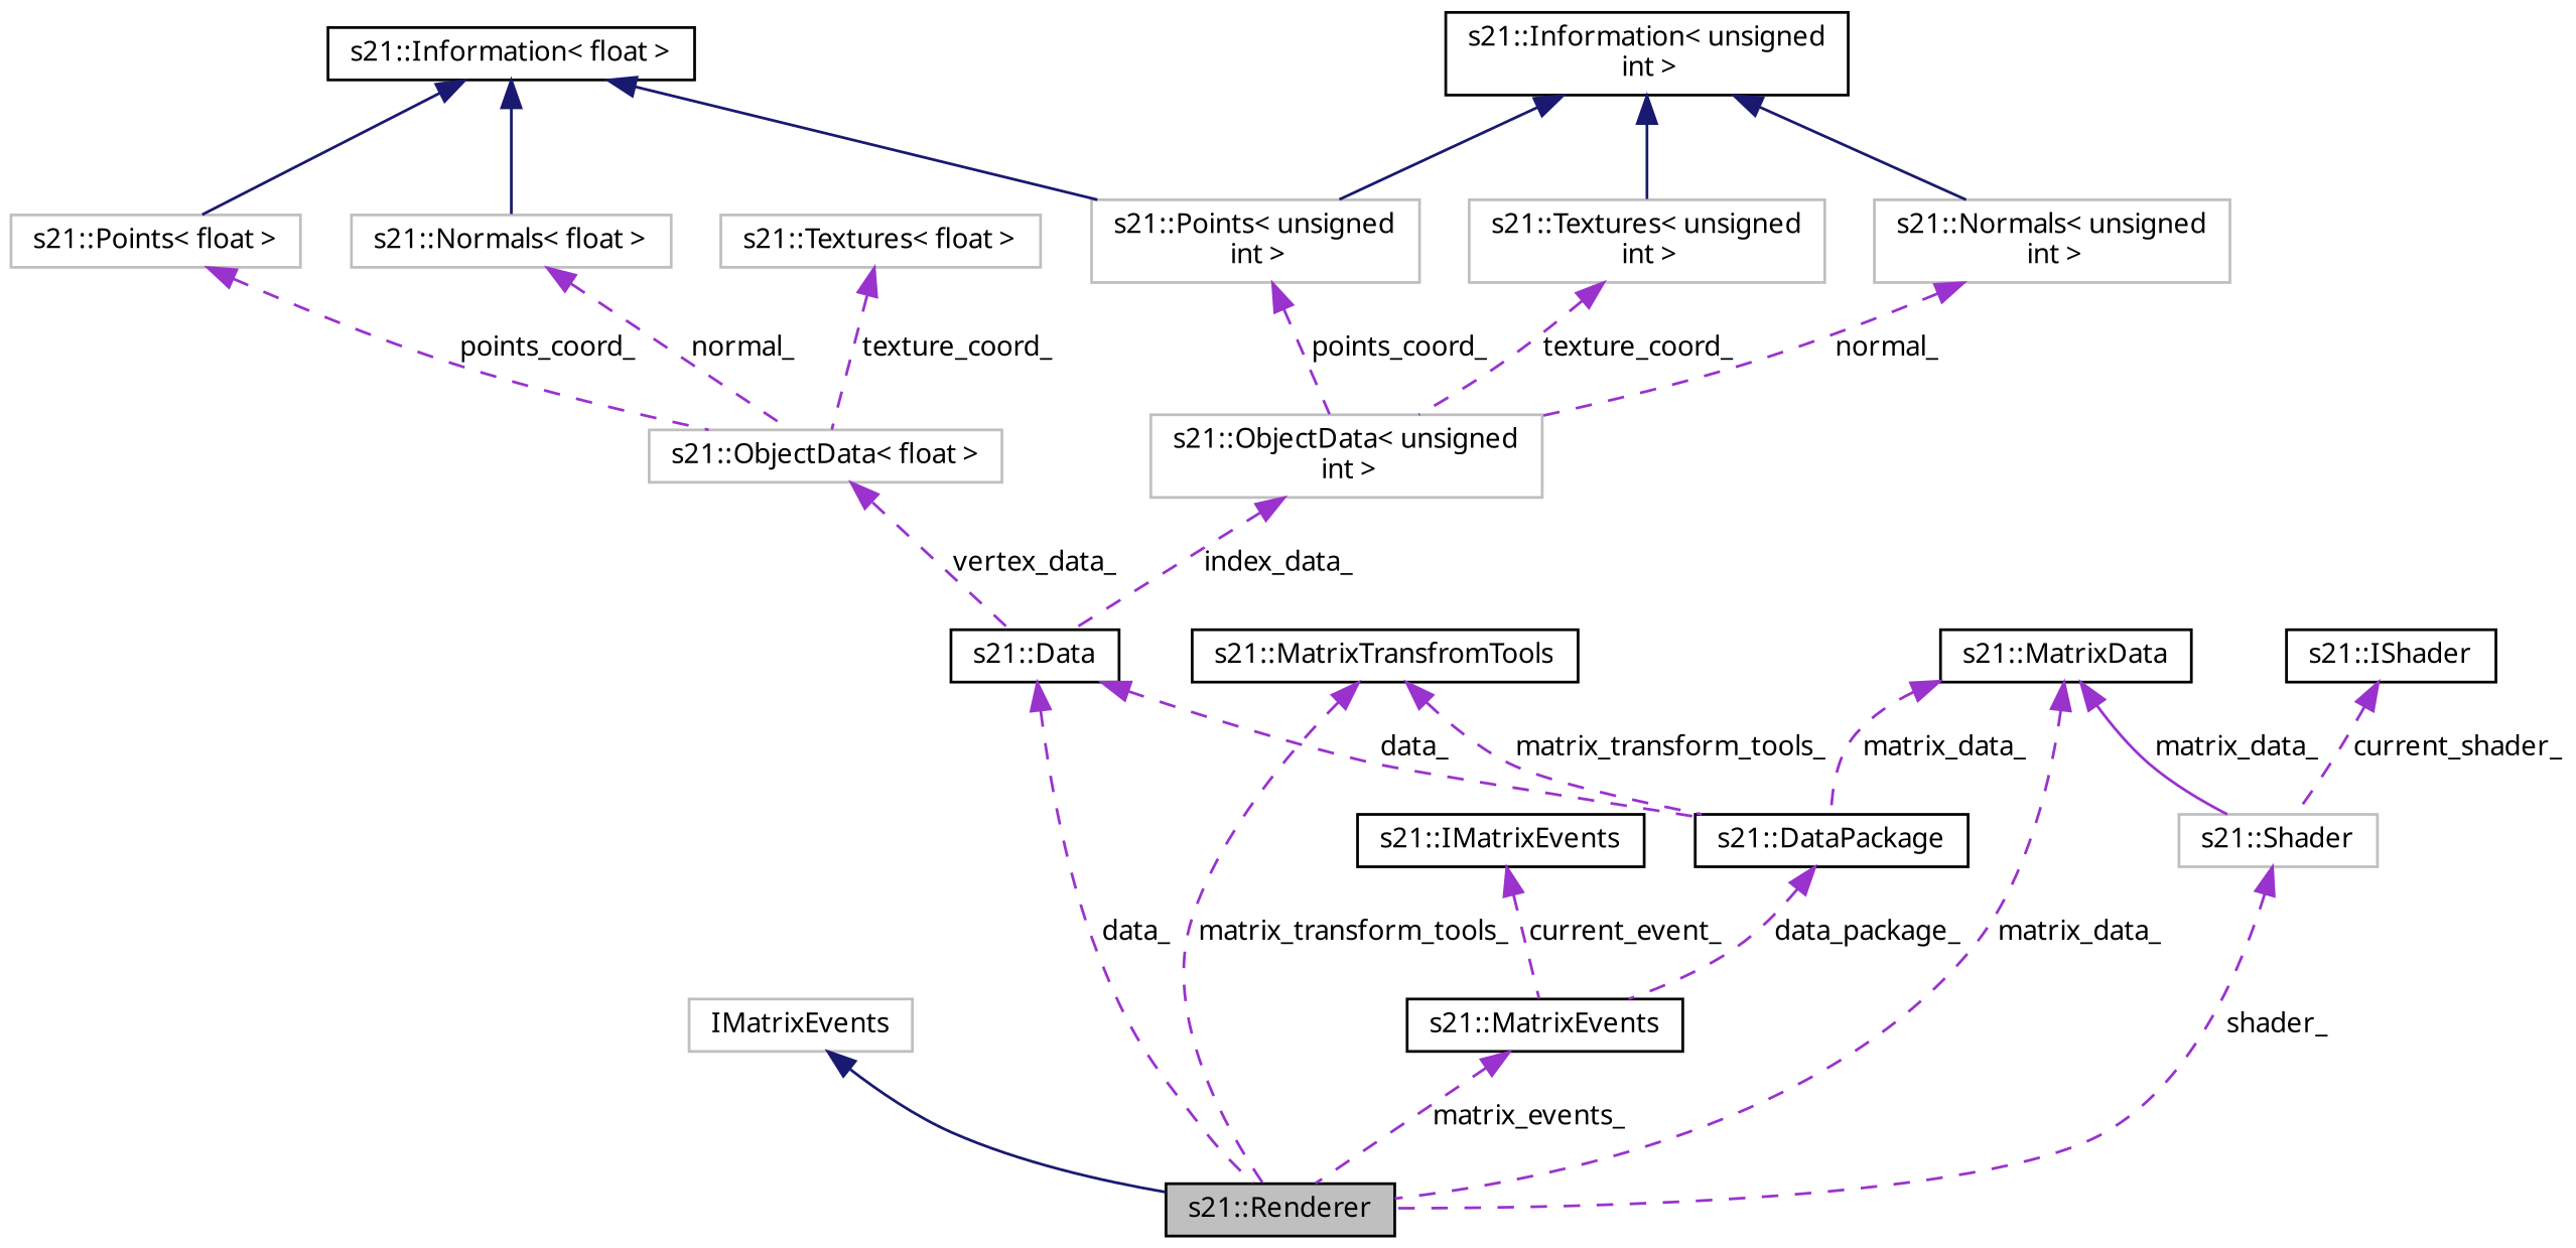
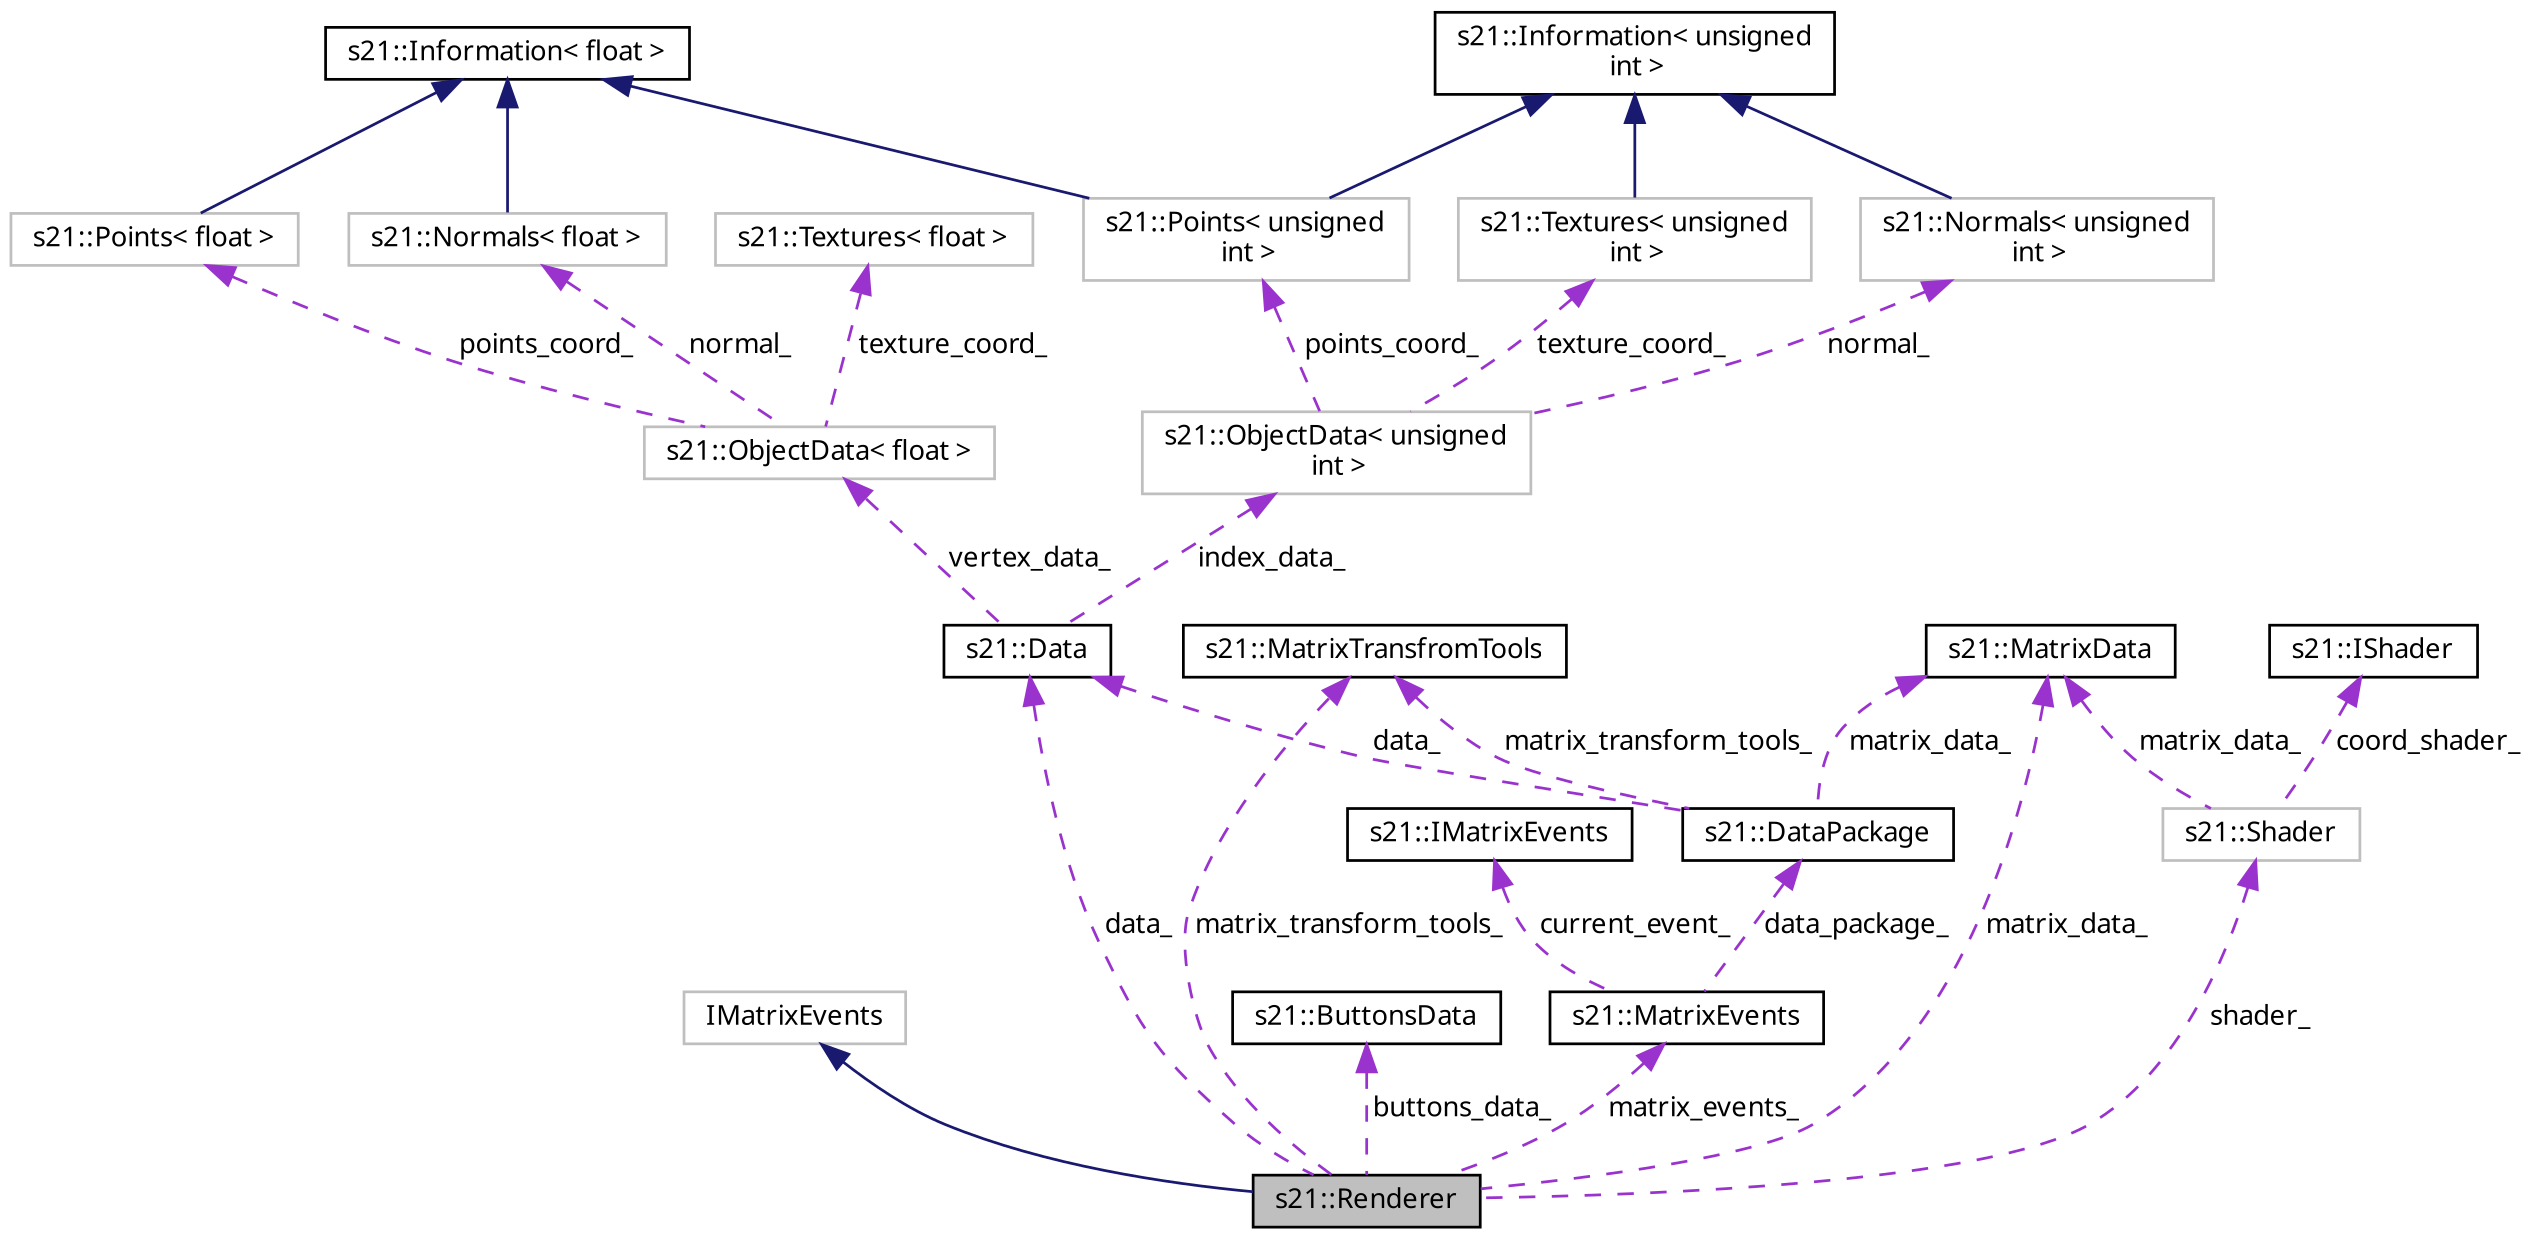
  digraph {
    fontname="Noto Sans"
    rankdir=TB
    node [color=black fillcolor=white fontname="Noto Sans" fontsize=10 shape=record style=filled]
    edge [color=darkorchid3 dir=back fontname="Noto Sans" fontsize=10 labelfontname=Helvetica labelfontsize=10 style=dashed]
    n1 [fillcolor=grey75 fontcolor=black height=0.2 label="s21::Renderer" width=0.4]
    n2 [color=grey75 height=0.2 label=IMatrixEvents width=0.4]
    n3 [height=0.2 label="s21::Data" width=0.4]
    n4 [height=0.2 label="s21::DataPackage" width=0.4]
    n5 [height=0.2 label="s21::MatrixEvents" width=0.4]
    n6 [color=grey75 height=0.2 label="s21::ObjectData\< float \>" width=0.4]
    n7 [color=grey75 height=0.2 label="s21::Points\< float \>" width=0.4]
    n8 [height=0.2 label="s21::Information\< float \>" width=0.4]
    n9 [color=grey75 height=0.2 label="s21::Normals\< float \>" width=0.4]
    n10 [color=grey75 height=0.2 label="s21::Points\< unsigned\l int \>" width=0.4]
    n11 [color=grey75 height=0.2 label="s21::Textures\< float \>" width=0.4]
    n12 [color=grey75 height=0.2 label="s21::ObjectData\< unsigned\l int \>" width=0.4]
    n13 [height=0.2 label="s21::Information\< unsigned\l int \>" width=0.4]
    n14 [color=grey75 height=0.2 label="s21::Textures\< unsigned\l int \>" width=0.4]
    n15 [color=grey75 height=0.2 label="s21::Normals\< unsigned\l int \>" width=0.4]
+   n16 [height=0.2 label="s21::ButtonsData" width=0.4]
    n17 [height=0.2 label="s21::MatrixTransfromTools" width=0.4]
    n18 [height=0.2 label="s21::MatrixData" width=0.4]
    n19 [color=grey75 height=0.2 label="s21::Shader" width=0.4]
    n20 [height=0.2 label="s21::IShader" width=0.4]
    n21 [height=0.2 label="s21::IMatrixEvents" width=0.4]
    n2 -> n1 [color=midnightblue style=solid]
    n3 -> n1 [label=" data_"]
    n3 -> n4 [label=" data_"]
    n4 -> n5 [label=" data_package_"]
    n5 -> n1 [label=" matrix_events_"]
    n6 -> n3 [label=" vertex_data_"]
    n7 -> n6 [label=" points_coord_"]
    n8 -> n7 [color=midnightblue style=solid]
    n8 -> n9 [color=midnightblue style=solid]
    n8 -> n10 [color=midnightblue style=solid]
    n9 -> n6 [label=" normal_"]
    n10 -> n12 [label=" points_coord_"]
    n11 -> n6 [label=" texture_coord_"]
    n12 -> n3 [label=" index_data_"]
    n13 -> n10 [color=midnightblue style=solid]
    n13 -> n14 [color=midnightblue style=solid]
    n13 -> n15 [color=midnightblue style=solid]
    n14 -> n12 [label=" texture_coord_"]
    n15 -> n12 [label=" normal_"]
+   n16 -> n1 [label=" buttons_data_"]
    n17 -> n1 [label=" matrix_transform_tools_"]
    n17 -> n4 [label=" matrix_transform_tools_"]
    n18 -> n1 [label=" matrix_data_"]
    n18 -> n4 [label=" matrix_data_"]
-   n18 -> n19 [label=" matrix_data_" style=solid]
+   n18 -> n19 [label=" matrix_data_"]
    n19 -> n1 [label=" shader_"]
-   n20 -> n19 [label=" current_shader_"]
+   n20 -> n19 [label=" coord_shader_"]
    n21 -> n5 [label=" current_event_"]
  }
